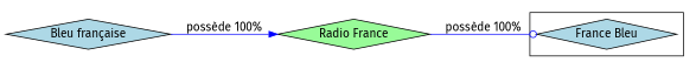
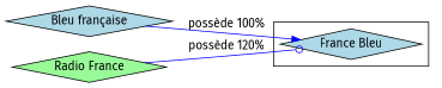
  digraph {
    fontname="Fira Sans"
    rankdir=LR
    node [fillcolor=lightblue fontname="Fira Sans" shape=diamond style=filled]
    edge [color=blue fontname="Fira Sans"]
    n1 [label="France Bleu"]
    n2 [label="Bleu française"]
    n3 [fillcolor=palegreen label="Radio France"]
    subgraph cluster_1 {
      n1
    }
    subgraph sub_2 {
      n2
    }
-   n2 -> n3 [arrowhead=normal label="possède 100%"]
-   n3 -> n1 [arrowhead=odot label="possède 100%"]
+   n2 -> n1 [arrowhead=normal label="possède 100%"]
+   n3 -> n1 [arrowhead=odot label="possède 120%"]
  }
